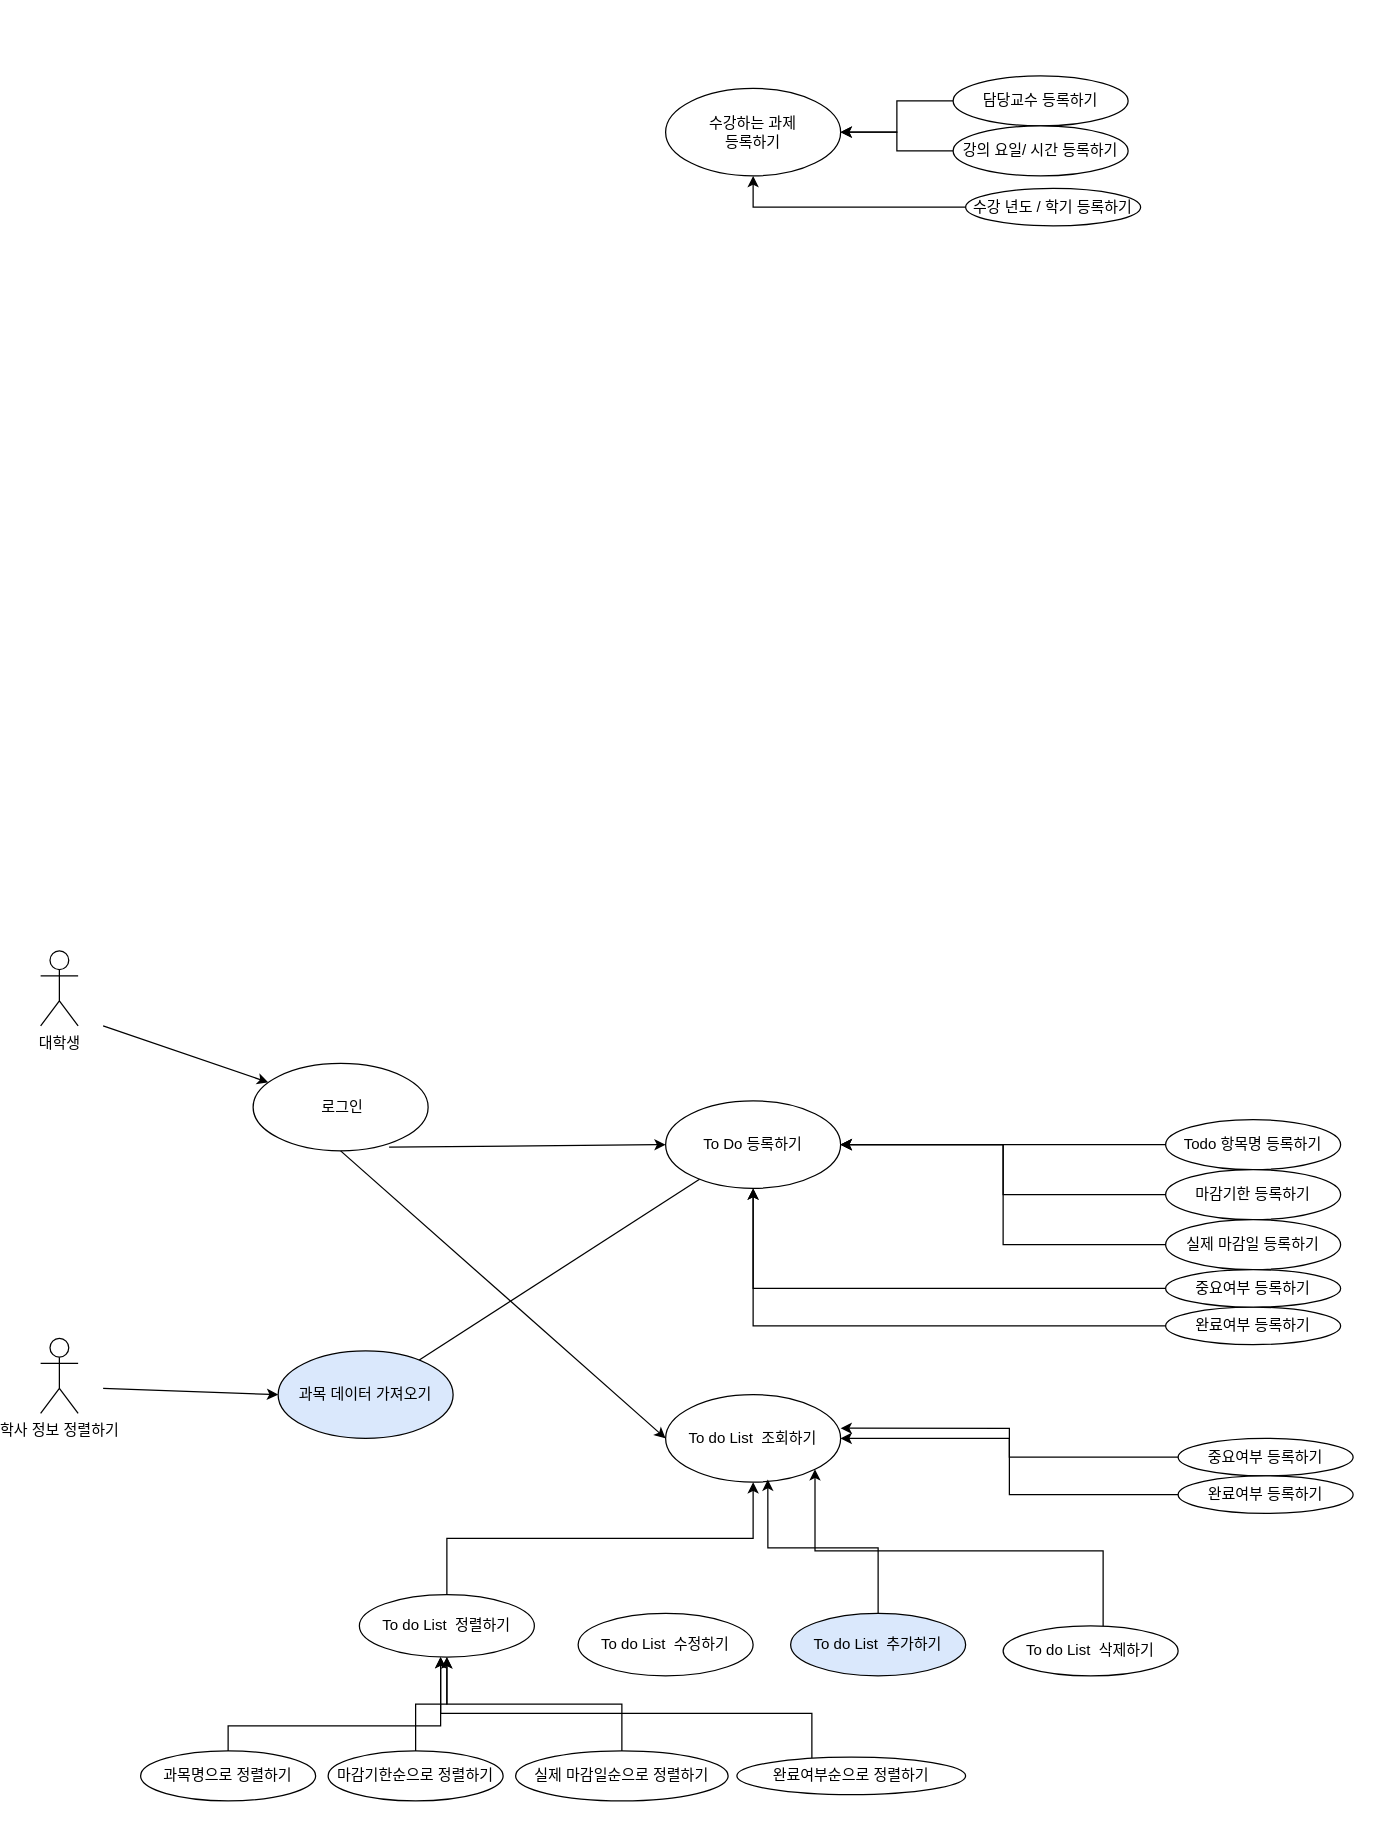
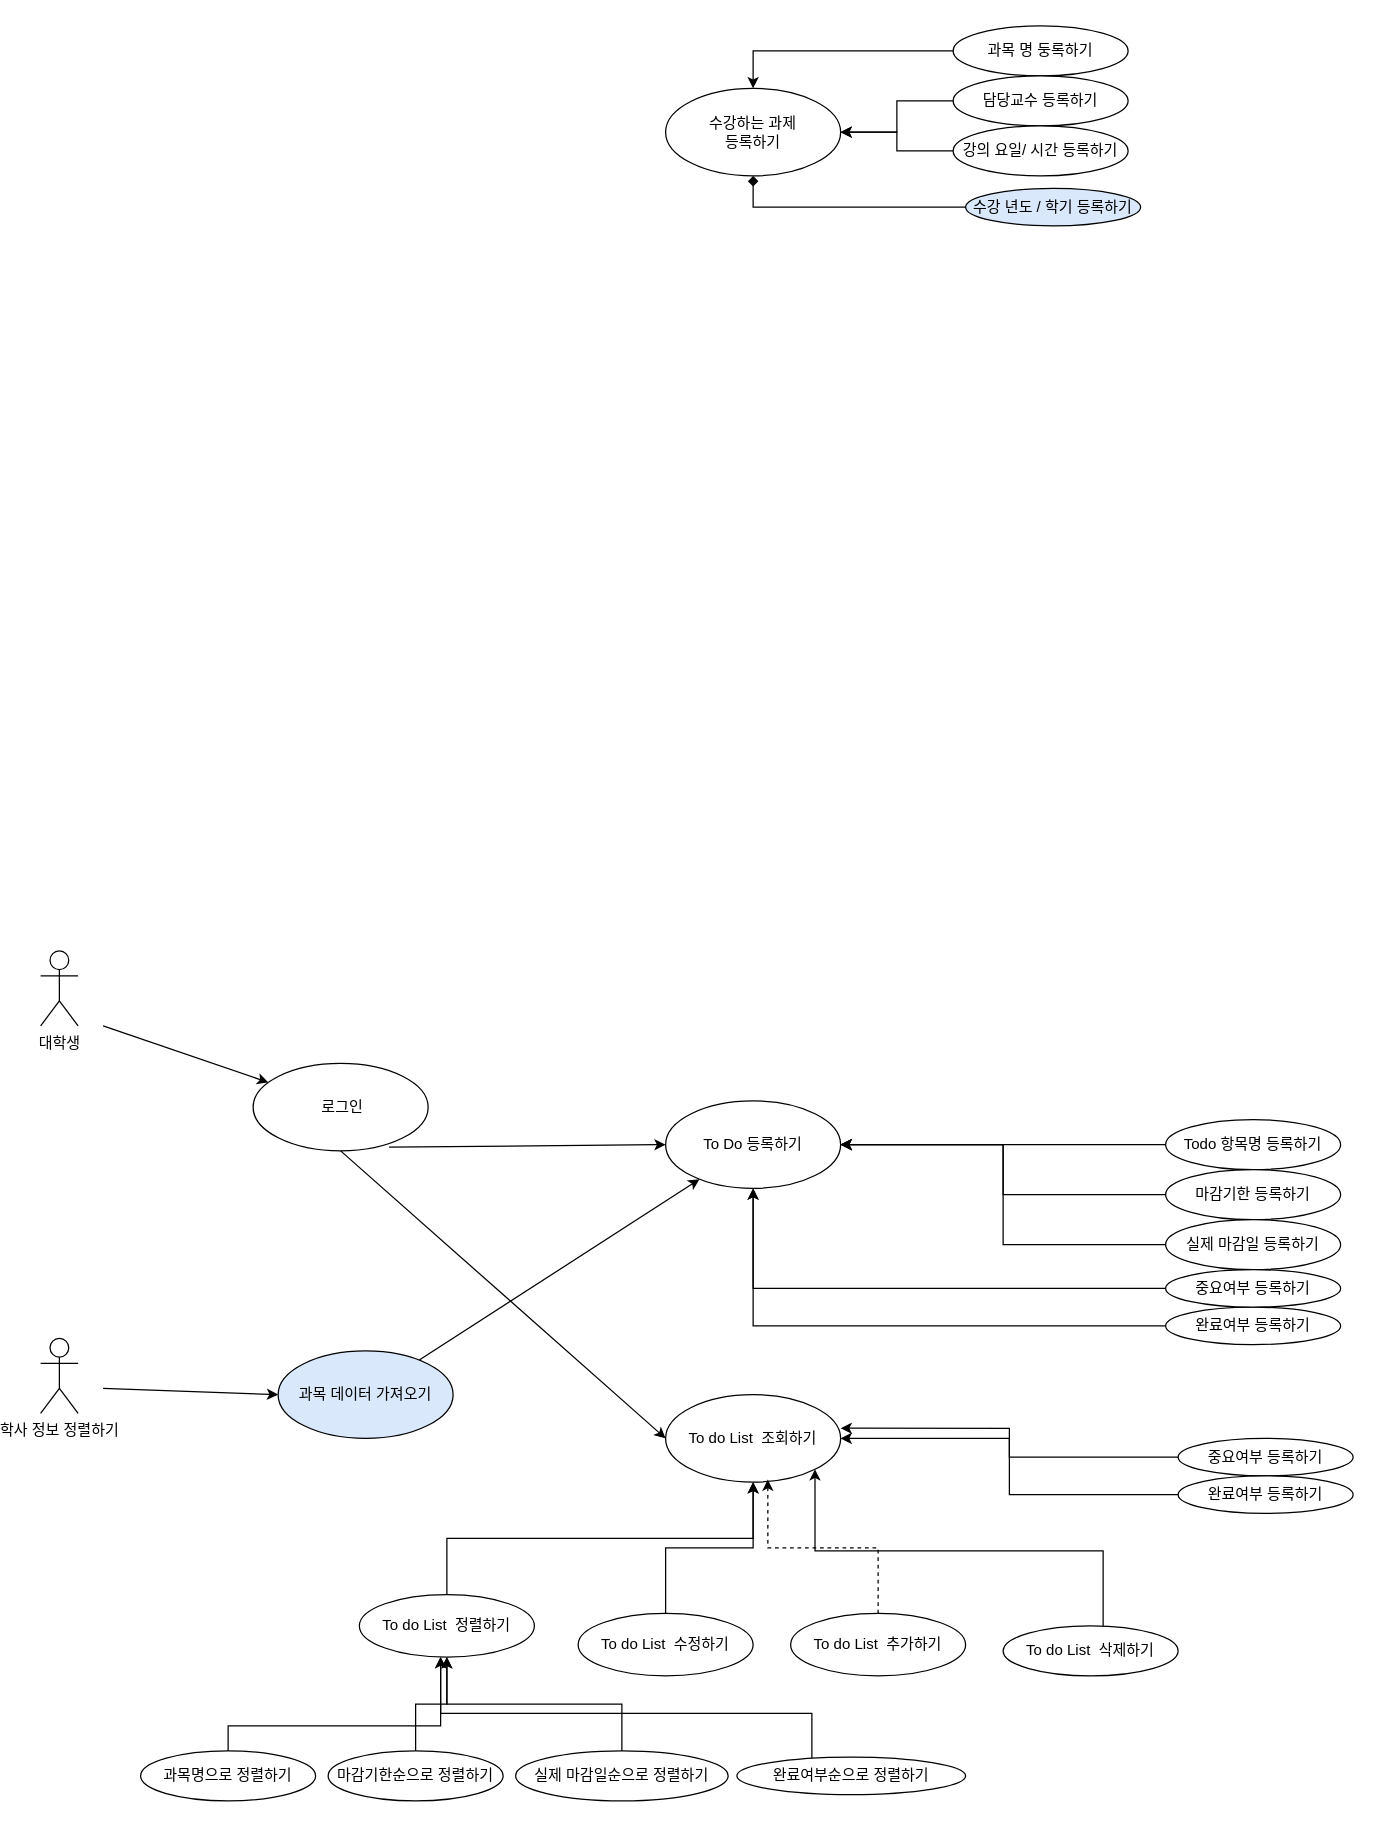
  <mxCell id="0" />
  <mxCell id="1" parent="0" />
  <mxCell id="2" value="대학생" style="shape=umlActor;verticalLabelPosition=bottom;verticalAlign=top;html=1;outlineConnect=0;" parent="1" vertex="1"><mxGeometry x="20" y="760" width="30" height="60" as="geometry" /></mxCell>
  <mxCell id="3" value="&amp;nbsp;로그인" style="ellipse;whiteSpace=wrap;html=1;" vertex="1" parent="1"><mxGeometry x="190" y="850" width="140" height="70" as="geometry" /></mxCell>
  <mxCell id="4" value="" style="endArrow=classic;html=1;rounded=0;" edge="1" parent="1" target="3"><mxGeometry width="50" height="50" relative="1" as="geometry"><mxPoint x="70" y="820" as="sourcePoint" /><mxPoint x="80" y="810" as="targetPoint" /></mxGeometry></mxCell>
  <mxCell id="5" value="학사 정보 정렬하기&lt;div&gt;&lt;br&gt;&lt;/div&gt;" style="shape=umlActor;verticalLabelPosition=bottom;verticalAlign=top;html=1;outlineConnect=0;" vertex="1" parent="1"><mxGeometry x="20" y="1070" width="30" height="60" as="geometry" /></mxCell>
  <mxCell id="6" value="수강하는 과제&lt;br&gt;등록하기" style="ellipse;whiteSpace=wrap;html=1;" vertex="1" parent="1"><mxGeometry x="520" y="70" width="140" height="70" as="geometry" /></mxCell>
  <mxCell id="7" value="To Do 등록하기" style="ellipse;whiteSpace=wrap;html=1;" vertex="1" parent="1"><mxGeometry x="520" y="880" width="140" height="70" as="geometry" /></mxCell>
  <mxCell id="8" value="To do List&amp;nbsp; 조회하기" style="ellipse;whiteSpace=wrap;html=1;" vertex="1" parent="1"><mxGeometry x="520" y="1115" width="140" height="70" as="geometry" /></mxCell>
  <mxCell id="9" value="" style="endArrow=classic;html=1;rounded=0;entryX=0;entryY=0.5;entryDx=0;entryDy=0;exitX=0.777;exitY=0.957;exitDx=0;exitDy=0;exitPerimeter=0;" edge="1" parent="1" source="3" target="7"><mxGeometry width="50" height="50" relative="1" as="geometry"><mxPoint x="310" y="920" as="sourcePoint" /><mxPoint x="460" y="967" as="targetPoint" /></mxGeometry></mxCell>
  <mxCell id="10" value="" style="endArrow=classic;html=1;rounded=0;entryX=0;entryY=0.5;entryDx=0;entryDy=0;" edge="1" parent="1" target="8"><mxGeometry width="50" height="50" relative="1" as="geometry"><mxPoint x="260" y="920" as="sourcePoint" /><mxPoint x="410" y="967" as="targetPoint" /></mxGeometry></mxCell>
+ <mxCell id="11" style="edgeStyle=orthogonalEdgeStyle;rounded=0;orthogonalLoop=1;jettySize=auto;html=1;" edge="1" parent="1" source="12" target="6"><mxGeometry relative="1" as="geometry" /></mxCell>
+ <mxCell id="12" value="과목 명 둥록하기" style="ellipse;whiteSpace=wrap;html=1;" vertex="1" parent="1"><mxGeometry x="750" y="20" width="140" height="40" as="geometry" /></mxCell>
  <mxCell id="13" style="edgeStyle=orthogonalEdgeStyle;rounded=0;orthogonalLoop=1;jettySize=auto;html=1;" edge="1" parent="1" source="14" target="6"><mxGeometry relative="1" as="geometry" /></mxCell>
  <mxCell id="14" value="담당교수 등록하기" style="ellipse;whiteSpace=wrap;html=1;" vertex="1" parent="1"><mxGeometry x="750" y="60" width="140" height="40" as="geometry" /></mxCell>
  <mxCell id="15" style="edgeStyle=orthogonalEdgeStyle;rounded=0;orthogonalLoop=1;jettySize=auto;html=1;" edge="1" parent="1" source="16" target="6"><mxGeometry relative="1" as="geometry" /></mxCell>
  <mxCell id="16" value="강의 요일/ 시간 등록하기" style="ellipse;whiteSpace=wrap;html=1;" vertex="1" parent="1"><mxGeometry x="750" y="100" width="140" height="40" as="geometry" /></mxCell>
- <mxCell id="17" style="edgeStyle=orthogonalEdgeStyle;rounded=0;orthogonalLoop=1;jettySize=auto;html=1;" edge="1" parent="1" source="18" target="6"><mxGeometry relative="1" as="geometry" /></mxCell>
- <mxCell id="18" value="수강 년도 / 학기 등록하기" style="ellipse;whiteSpace=wrap;html=1;" vertex="1" parent="1"><mxGeometry x="760" y="150" width="140" height="30" as="geometry" /></mxCell>
+ <mxCell id="17" style="edgeStyle=orthogonalEdgeStyle;rounded=0;orthogonalLoop=1;jettySize=auto;html=1;endArrow=diamond;" edge="1" parent="1" source="18" target="6"><mxGeometry relative="1" as="geometry" /></mxCell>
+ <mxCell id="18" value="수강 년도 / 학기 등록하기" style="ellipse;whiteSpace=wrap;html=1;fillColor=#dae8fc;" vertex="1" parent="1"><mxGeometry x="760" y="150" width="140" height="30" as="geometry" /></mxCell>
  <mxCell id="19" value="Todo 항목명 등록하기" style="ellipse;whiteSpace=wrap;html=1;" vertex="1" parent="1"><mxGeometry x="920" y="895" width="140" height="40" as="geometry" /></mxCell>
  <mxCell id="20" style="edgeStyle=orthogonalEdgeStyle;rounded=0;orthogonalLoop=1;jettySize=auto;html=1;" edge="1" source="21" parent="1" target="7"><mxGeometry relative="1" as="geometry"><mxPoint x="830" y="980" as="targetPoint" /></mxGeometry></mxCell>
  <mxCell id="21" value="마감기한 등록하기" style="ellipse;whiteSpace=wrap;html=1;" vertex="1" parent="1"><mxGeometry x="920" y="935" width="140" height="40" as="geometry" /></mxCell>
  <mxCell id="22" style="edgeStyle=orthogonalEdgeStyle;rounded=0;orthogonalLoop=1;jettySize=auto;html=1;entryX=1;entryY=0.5;entryDx=0;entryDy=0;" edge="1" source="23" parent="1" target="7"><mxGeometry relative="1" as="geometry"><mxPoint x="830" y="980" as="targetPoint" /></mxGeometry></mxCell>
  <mxCell id="23" value="실제 마감일 등록하기" style="ellipse;whiteSpace=wrap;html=1;" vertex="1" parent="1"><mxGeometry x="920" y="975" width="140" height="40" as="geometry" /></mxCell>
  <mxCell id="24" style="edgeStyle=orthogonalEdgeStyle;rounded=0;orthogonalLoop=1;jettySize=auto;html=1;exitX=0;exitY=0.5;exitDx=0;exitDy=0;" edge="1" parent="1" source="25" target="7"><mxGeometry relative="1" as="geometry"><mxPoint x="640" y="1020" as="targetPoint" /></mxGeometry></mxCell>
  <mxCell id="25" value="완료여부 등록하기" style="ellipse;whiteSpace=wrap;html=1;" vertex="1" parent="1"><mxGeometry x="920" y="1045" width="140" height="30" as="geometry" /></mxCell>
  <mxCell id="26" style="edgeStyle=orthogonalEdgeStyle;rounded=0;orthogonalLoop=1;jettySize=auto;html=1;" edge="1" source="19" parent="1" target="7"><mxGeometry relative="1" as="geometry"><mxPoint x="760" y="945" as="targetPoint" /><Array as="points"><mxPoint x="660" y="900" /><mxPoint x="660" y="900" /></Array></mxGeometry></mxCell>
  <mxCell id="27" value="과목 데이터 가져오기" style="ellipse;whiteSpace=wrap;html=1;fillColor=#dae8fc;" vertex="1" parent="1"><mxGeometry x="210" y="1080" width="140" height="70" as="geometry" /></mxCell>
  <mxCell id="28" value="" style="endArrow=classic;html=1;rounded=0;entryX=0;entryY=0.5;entryDx=0;entryDy=0;" edge="1" parent="1" target="27"><mxGeometry width="50" height="50" relative="1" as="geometry"><mxPoint x="70" y="1110" as="sourcePoint" /><mxPoint x="220" y="1157" as="targetPoint" /></mxGeometry></mxCell>
- <mxCell id="29" value="" style="endArrow=none;html=1;rounded=0;" edge="1" parent="1" source="27" target="7"><mxGeometry width="50" height="50" relative="1" as="geometry"><mxPoint x="350" y="1110" as="sourcePoint" /><mxPoint x="490" y="1115" as="targetPoint" /></mxGeometry></mxCell>
+ <mxCell id="29" value="" style="endArrow=classic;html=1;rounded=0;" edge="1" parent="1" source="27" target="7"><mxGeometry width="50" height="50" relative="1" as="geometry"><mxPoint x="350" y="1110" as="sourcePoint" /><mxPoint x="490" y="1115" as="targetPoint" /></mxGeometry></mxCell>
  <mxCell id="30" value="중요여부 등록하기" style="ellipse;whiteSpace=wrap;html=1;" vertex="1" parent="1"><mxGeometry x="920" y="1015" width="140" height="30" as="geometry" /></mxCell>
  <mxCell id="31" style="edgeStyle=orthogonalEdgeStyle;rounded=0;orthogonalLoop=1;jettySize=auto;html=1;exitX=0;exitY=0.5;exitDx=0;exitDy=0;" edge="1" source="30" parent="1" target="7"><mxGeometry relative="1" as="geometry"><mxPoint x="790" y="920" as="targetPoint" /></mxGeometry></mxCell>
  <mxCell id="32" value="중요여부 등록하기" style="ellipse;whiteSpace=wrap;html=1;" vertex="1" parent="1"><mxGeometry x="930" y="1150" width="140" height="30" as="geometry" /></mxCell>
  <mxCell id="33" style="edgeStyle=orthogonalEdgeStyle;rounded=0;orthogonalLoop=1;jettySize=auto;html=1;entryX=1;entryY=0.384;entryDx=0;entryDy=0;entryPerimeter=0;" edge="1" parent="1" source="32" target="8"><mxGeometry relative="1" as="geometry" /></mxCell>
  <mxCell id="34" style="edgeStyle=orthogonalEdgeStyle;rounded=0;orthogonalLoop=1;jettySize=auto;html=1;" edge="1" parent="1" source="35" target="8"><mxGeometry relative="1" as="geometry"><Array as="points"><mxPoint x="795" y="1195" /><mxPoint x="795" y="1150" /></Array></mxGeometry></mxCell>
  <mxCell id="35" value="완료여부 등록하기" style="ellipse;whiteSpace=wrap;html=1;" vertex="1" parent="1"><mxGeometry x="930" y="1180" width="140" height="30" as="geometry" /></mxCell>
+ <mxCell id="36" style="edgeStyle=orthogonalEdgeStyle;rounded=0;orthogonalLoop=1;jettySize=auto;html=1;exitX=0.5;exitY=0;exitDx=0;exitDy=0;entryX=0.5;entryY=1;entryDx=0;entryDy=0;" edge="1" parent="1" source="37" target="8"><mxGeometry relative="1" as="geometry" /></mxCell>
  <mxCell id="37" value="To do List&amp;nbsp; 수정하기" style="ellipse;whiteSpace=wrap;html=1;" vertex="1" parent="1"><mxGeometry x="450" y="1290" width="140" height="50" as="geometry" /></mxCell>
- <mxCell id="38" value="To do List&amp;nbsp; 추가하기" style="ellipse;whiteSpace=wrap;html=1;fillColor=#dae8fc;" vertex="1" parent="1"><mxGeometry x="620" y="1290" width="140" height="50" as="geometry" /></mxCell>
+ <mxCell id="38" value="To do List&amp;nbsp; 추가하기" style="ellipse;whiteSpace=wrap;html=1;" vertex="1" parent="1"><mxGeometry x="620" y="1290" width="140" height="50" as="geometry" /></mxCell>
  <mxCell id="39" style="edgeStyle=orthogonalEdgeStyle;rounded=0;orthogonalLoop=1;jettySize=auto;html=1;entryX=1;entryY=1;entryDx=0;entryDy=0;" edge="1" parent="1" source="40" target="8"><mxGeometry relative="1" as="geometry"><Array as="points"><mxPoint x="870" y="1240" /><mxPoint x="640" y="1240" /></Array></mxGeometry></mxCell>
  <mxCell id="40" value="To do List&amp;nbsp; 삭제하기" style="ellipse;whiteSpace=wrap;html=1;" vertex="1" parent="1"><mxGeometry x="790" y="1300" width="140" height="40" as="geometry" /></mxCell>
- <mxCell id="41" style="edgeStyle=orthogonalEdgeStyle;rounded=0;orthogonalLoop=1;jettySize=auto;html=1;entryX=0.584;entryY=0.971;entryDx=0;entryDy=0;entryPerimeter=0;" edge="1" parent="1" source="38" target="8"><mxGeometry relative="1" as="geometry" /></mxCell>
+ <mxCell id="41" style="edgeStyle=orthogonalEdgeStyle;rounded=0;orthogonalLoop=1;jettySize=auto;html=1;entryX=0.584;entryY=0.971;entryDx=0;entryDy=0;entryPerimeter=0;dashed=1;" edge="1" parent="1" source="38" target="8"><mxGeometry relative="1" as="geometry" /></mxCell>
  <mxCell id="42" style="edgeStyle=orthogonalEdgeStyle;rounded=0;orthogonalLoop=1;jettySize=auto;html=1;exitX=0.5;exitY=0;exitDx=0;exitDy=0;entryX=0.5;entryY=1;entryDx=0;entryDy=0;" edge="1" parent="1" source="43" target="8"><mxGeometry relative="1" as="geometry" /></mxCell>
  <mxCell id="43" value="To do List&amp;nbsp; 정렬하기" style="ellipse;whiteSpace=wrap;html=1;" vertex="1" parent="1"><mxGeometry x="275" y="1275" width="140" height="50" as="geometry" /></mxCell>
  <mxCell id="44" style="edgeStyle=orthogonalEdgeStyle;rounded=0;orthogonalLoop=1;jettySize=auto;html=1;" edge="1" parent="1" source="45" target="43"><mxGeometry relative="1" as="geometry"><Array as="points"><mxPoint x="170" y="1380" /><mxPoint x="340" y="1380" /></Array></mxGeometry></mxCell>
  <mxCell id="45" value="과목명으로 정렬하기" style="ellipse;whiteSpace=wrap;html=1;" vertex="1" parent="1"><mxGeometry x="100" y="1400" width="140" height="40" as="geometry" /></mxCell>
  <mxCell id="46" style="edgeStyle=orthogonalEdgeStyle;rounded=0;orthogonalLoop=1;jettySize=auto;html=1;" edge="1" parent="1" source="47" target="43"><mxGeometry relative="1" as="geometry" /></mxCell>
  <mxCell id="47" value="마감기한순으로 정렬하기" style="ellipse;whiteSpace=wrap;html=1;" vertex="1" parent="1"><mxGeometry x="250" y="1400" width="140" height="40" as="geometry" /></mxCell>
  <mxCell id="48" style="edgeStyle=orthogonalEdgeStyle;rounded=0;orthogonalLoop=1;jettySize=auto;html=1;" edge="1" parent="1" source="49" target="43"><mxGeometry relative="1" as="geometry" /></mxCell>
  <mxCell id="49" value="실제 마감일순으로 정렬하기" style="ellipse;whiteSpace=wrap;html=1;" vertex="1" parent="1"><mxGeometry x="400" y="1400" width="170" height="40" as="geometry" /></mxCell>
  <mxCell id="50" style="edgeStyle=orthogonalEdgeStyle;rounded=0;orthogonalLoop=1;jettySize=auto;html=1;" edge="1" parent="1" source="51" target="43"><mxGeometry relative="1" as="geometry"><Array as="points"><mxPoint x="637" y="1370" /><mxPoint x="340" y="1370" /></Array></mxGeometry></mxCell>
  <mxCell id="51" value="완료여부순으로 정렬하기" style="ellipse;whiteSpace=wrap;html=1;" vertex="1" parent="1"><mxGeometry x="577" y="1405" width="183" height="30" as="geometry" /></mxCell>
